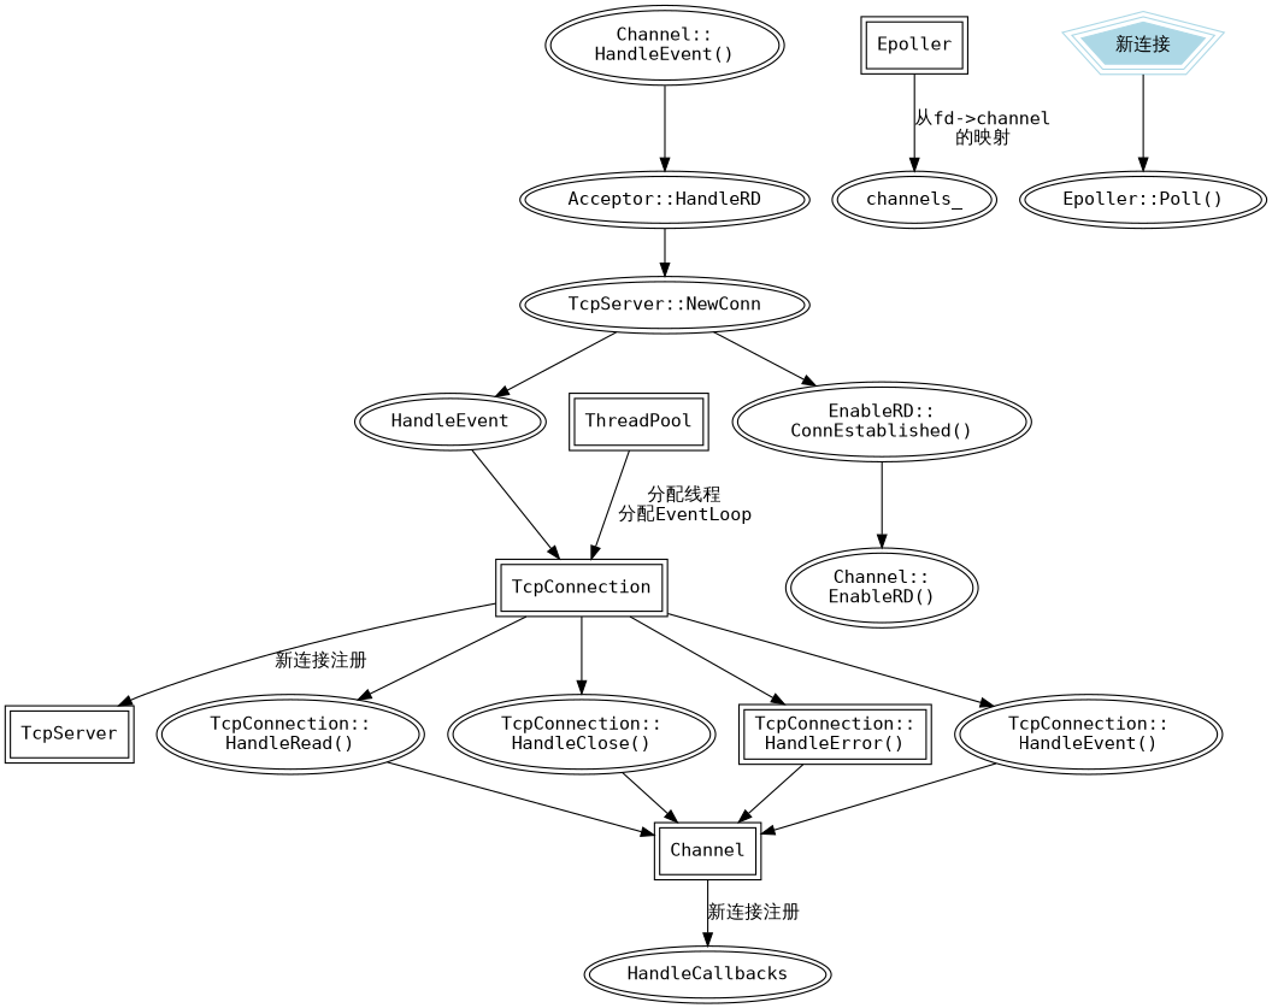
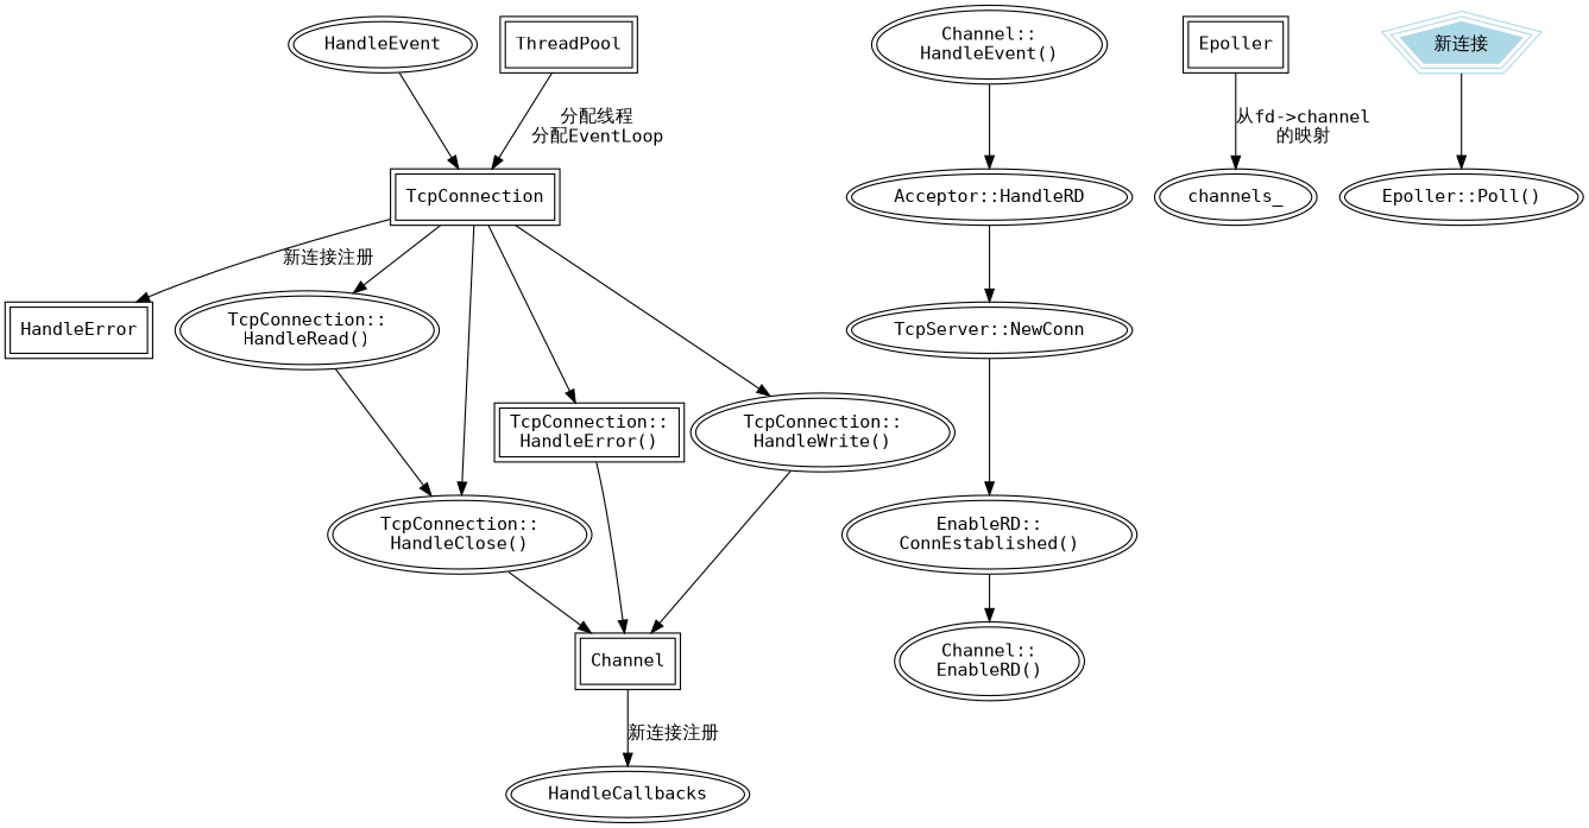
  digraph {
    fontname="DejaVu Sans Mono"
    node [fontname="DejaVu Sans Mono" peripheries=2]
    edge [fontname="DejaVu Sans Mono"]
-   TcpServer [shape=box]
+   TcpServer [shape=box label=HandleError]
    n2 [label="TcpServer::NewConn"]
    n3 [label=HandleEvent]
    n4 [label="EnableRD::\nConnEstablished()"]
    ThreadPool [shape=box]
    TcpConnection [shape=box]
    n7 [label="TcpConnection::\nHandleRead()"]
    n8 [label="TcpConnection::\nHandleClose()"]
    n9 [label="TcpConnection::\nHandleError()" shape=box]
-   n10 [label="TcpConnection::\nHandleEvent()"]
+   n10 [label="TcpConnection::\nHandleWrite()"]
    Channel [shape=box]
    Epoller [shape=box]
    channels_
    HandleCallbacks
    n15 [label="Channel::\nHandleEvent()"]
    n16 [label="Acceptor::HandleRD"]
    n17 [label="Channel::\nEnableRD()"]
    n18 [label="Epoller::Poll()"]
    n19 [color=lightblue label="新连接" peripheries=3 shape=polygon sides=5 style=filled]
-   n2 -> n3
    n2 -> n4
    n3 -> TcpConnection
    n4 -> n17
    ThreadPool -> TcpConnection [label="分配线程\n分配EventLoop"]
    TcpConnection -> TcpServer [label="新连接注册"]
    TcpConnection -> n7
    TcpConnection -> n8
    TcpConnection -> n9
    TcpConnection -> n10
-   n7 -> Channel
+   n7 -> n8
    n8 -> Channel
    n9 -> Channel
    n10 -> Channel
    Channel -> HandleCallbacks [label="新连接注册"]
    Epoller -> channels_ [label="从fd->channel\n的映射"]
    n15 -> n16
    n16 -> n2
    n19 -> n18
  }
